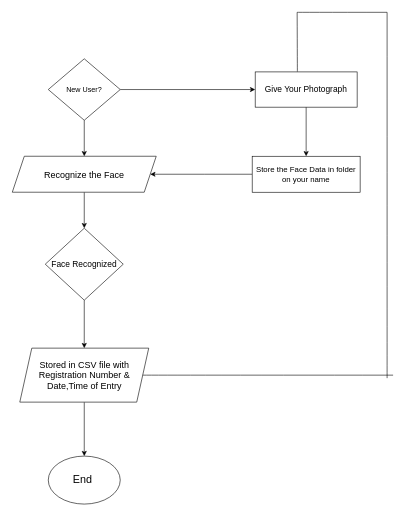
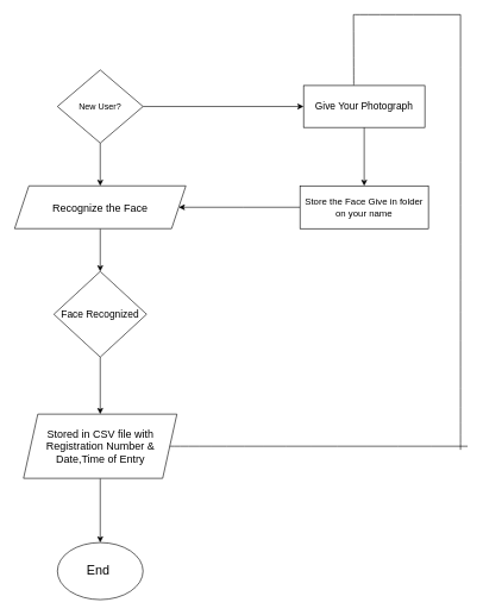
  <mxCell id="0" />
  <mxCell id="1" parent="0" />
  <mxCell id="2" value="" style="edgeStyle=orthogonalEdgeStyle;rounded=0;orthogonalLoop=1;jettySize=auto;html=1;" edge="1" parent="1" source="3" target="12"><mxGeometry relative="1" as="geometry" /></mxCell>
  <mxCell id="3" value="&lt;font style=&quot;font-size: 14px; color: light-dark(rgb(0, 0, 0), rgb(0, 0, 0));&quot;&gt;Give Your Photograph&lt;/font&gt;" style="rounded=0;whiteSpace=wrap;html=1;fillColor=light-dark(#FFFFFF,#6600CC);" vertex="1" parent="1"><mxGeometry x="425" y="119.38" width="170" height="58.75" as="geometry" /></mxCell>
  <mxCell id="4" value="" style="edgeStyle=orthogonalEdgeStyle;rounded=0;orthogonalLoop=1;jettySize=auto;html=1;" edge="1" parent="1" source="5" target="7"><mxGeometry relative="1" as="geometry" /></mxCell>
  <mxCell id="5" value="&lt;font style=&quot;font-size: 14px; color: light-dark(rgb(0, 0, 0), rgb(0, 0, 0));&quot;&gt;Face Recognized&lt;/font&gt;" style="rhombus;whiteSpace=wrap;html=1;fillColor=light-dark(#FFFFFF,#B5739D);" vertex="1" parent="1"><mxGeometry x="75" y="380" width="130" height="120" as="geometry" /></mxCell>
  <mxCell id="6" value="" style="edgeStyle=orthogonalEdgeStyle;rounded=0;orthogonalLoop=1;jettySize=auto;html=1;" edge="1" parent="1" source="7" target="10"><mxGeometry relative="1" as="geometry" /></mxCell>
  <mxCell id="7" value="&lt;font style=&quot;font-size: 15px; color: light-dark(rgb(0, 0, 0), rgb(0, 0, 0));&quot;&gt;Stored in CSV file with Registration Number &amp;amp; Date,Time of Entry&lt;/font&gt;" style="shape=parallelogram;perimeter=parallelogramPerimeter;whiteSpace=wrap;html=1;fixedSize=1;fillColor=light-dark(#FFFFFF,#CC6600);" vertex="1" parent="1"><mxGeometry x="32.5" y="580" width="215" height="90" as="geometry" /></mxCell>
  <mxCell id="8" value="" style="edgeStyle=orthogonalEdgeStyle;rounded=0;orthogonalLoop=1;jettySize=auto;html=1;" edge="1" parent="1" source="9" target="5"><mxGeometry relative="1" as="geometry" /></mxCell>
  <mxCell id="9" value="&lt;font style=&quot;font-size: 15px; color: light-dark(rgb(0, 0, 0), rgb(0, 0, 0));&quot;&gt;Recognize the Face&lt;/font&gt;" style="shape=parallelogram;perimeter=parallelogramPerimeter;whiteSpace=wrap;html=1;fixedSize=1;fillColor=light-dark(#FFFFFF,#CC0066);" vertex="1" parent="1"><mxGeometry x="20" y="260" width="240" height="60" as="geometry" /></mxCell>
  <mxCell id="10" value="&lt;font style=&quot;font-size: 18px; color: light-dark(rgb(0, 0, 0), rgb(0, 0, 0));&quot;&gt;End&amp;nbsp;&lt;/font&gt;" style="ellipse;whiteSpace=wrap;html=1;fillColor=light-dark(#FFFFFF,#EA6B66);" vertex="1" parent="1"><mxGeometry x="80" y="760" width="120" height="80" as="geometry" /></mxCell>
  <mxCell id="11" value="" style="edgeStyle=elbowEdgeStyle;rounded=0;orthogonalLoop=1;jettySize=auto;html=1;" edge="1" parent="1" source="12" target="9"><mxGeometry relative="1" as="geometry" /></mxCell>
- <mxCell id="12" value="&lt;font style=&quot;font-size: 13px; color: light-dark(rgb(0, 0, 0), rgb(0, 0, 0));&quot;&gt;Store the Face Data in folder on your name&lt;/font&gt;" style="rounded=0;whiteSpace=wrap;html=1;fillColor=light-dark(#FFFFFF,#66B2FF);" vertex="1" parent="1"><mxGeometry x="420" y="260" width="180" height="60" as="geometry" /></mxCell>
+ <mxCell id="12" value="&lt;font style=&quot;font-size: 13px; color: light-dark(rgb(0, 0, 0), rgb(0, 0, 0));&quot;&gt;Store the Face Give in folder on your name&lt;/font&gt;" style="rounded=0;whiteSpace=wrap;html=1;fillColor=light-dark(#FFFFFF,#66B2FF);" vertex="1" parent="1"><mxGeometry x="420" y="260" width="180" height="60" as="geometry" /></mxCell>
  <mxCell id="13" value="" style="edgeStyle=orthogonalEdgeStyle;rounded=0;orthogonalLoop=1;jettySize=auto;html=1;" edge="1" parent="1" source="15" target="9"><mxGeometry relative="1" as="geometry" /></mxCell>
  <mxCell id="14" style="edgeStyle=elbowEdgeStyle;rounded=0;orthogonalLoop=1;jettySize=auto;html=1;entryX=0;entryY=0.5;entryDx=0;entryDy=0;" edge="1" parent="1" source="15" target="3"><mxGeometry relative="1" as="geometry" /></mxCell>
  <mxCell id="15" value="&lt;font style=&quot;color: light-dark(rgb(0, 0, 0), rgb(0, 0, 0));&quot;&gt;New User?&lt;/font&gt;" style="rhombus;whiteSpace=wrap;html=1;fillColor=light-dark(#FFFFFF,#FF3333);" vertex="1" parent="1"><mxGeometry x="80" y="97.5" width="120" height="102.5" as="geometry" /></mxCell>
  <mxCell id="16" value="" style="endArrow=none;html=1;rounded=0;elbow=vertical;curved=1;exitX=1;exitY=0.5;exitDx=0;exitDy=0;" edge="1" parent="1" source="7"><mxGeometry width="50" height="50" relative="1" as="geometry"><mxPoint x="295" y="640" as="sourcePoint" /><mxPoint x="655" y="625" as="targetPoint" /></mxGeometry></mxCell>
  <mxCell id="17" value="" style="endArrow=none;html=1;rounded=0;elbow=vertical;curved=1;" edge="1" parent="1"><mxGeometry width="50" height="50" relative="1" as="geometry"><mxPoint x="645" y="630" as="sourcePoint" /><mxPoint x="645" y="20" as="targetPoint" /></mxGeometry></mxCell>
  <mxCell id="18" value="" style="endArrow=none;html=1;rounded=0;elbow=vertical;curved=1;" edge="1" parent="1"><mxGeometry width="50" height="50" relative="1" as="geometry"><mxPoint x="495" y="20" as="sourcePoint" /><mxPoint x="645" y="20" as="targetPoint" /></mxGeometry></mxCell>
  <mxCell id="19" value="" style="endArrow=none;html=1;rounded=0;elbow=vertical;curved=1;exitX=0.414;exitY=-0.01;exitDx=0;exitDy=0;exitPerimeter=0;" edge="1" parent="1" source="3"><mxGeometry width="50" height="50" relative="1" as="geometry"><mxPoint x="515" y="110" as="sourcePoint" /><mxPoint x="495" y="20" as="targetPoint" /></mxGeometry></mxCell>
